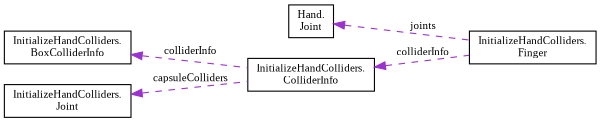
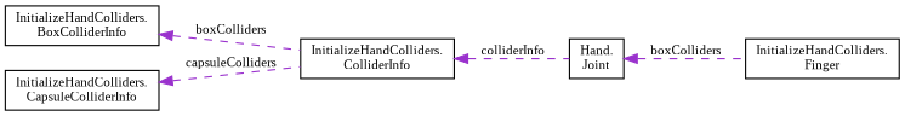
  digraph {
    fontname="Liberation Serif"
    rankdir=LR
    node [color=black fillcolor=white fontname="Liberation Serif" fontsize=10 shape=record style=filled]
    edge [color=darkorchid3 dir=back fontname="Liberation Serif" fontsize=10 labelfontname=Helvetica labelfontsize=10 style=dashed]
    n1 [height=0.2 label="InitializeHandColliders.\lFinger" width=0.4]
    n2 [height=0.2 label="Hand.\lJoint" width=0.4]
    n3 [height=0.2 label="InitializeHandColliders.\lColliderInfo" width=0.4]
    n4 [height=0.2 label="InitializeHandColliders.\lBoxColliderInfo" width=0.4]
-   n5 [height=0.2 label="InitializeHandColliders.\lJoint" width=0.4]
-   n2 -> n1 [label=" joints"]
-   n3 -> n1 [label=" colliderInfo"]
-   n4 -> n3 [label=" colliderInfo"]
+   n5 [height=0.2 label="InitializeHandColliders.\lCapsuleColliderInfo" width=0.4]
+   n2 -> n1 [label=" boxColliders"]
+   n3 -> n2 [label=" colliderInfo"]
+   n4 -> n3 [label=" boxColliders"]
    n5 -> n3 [label=" capsuleColliders"]
  }
